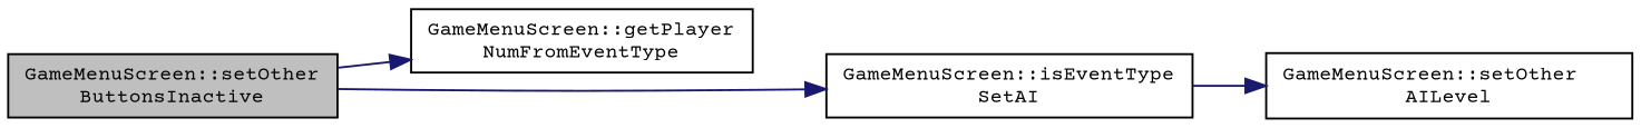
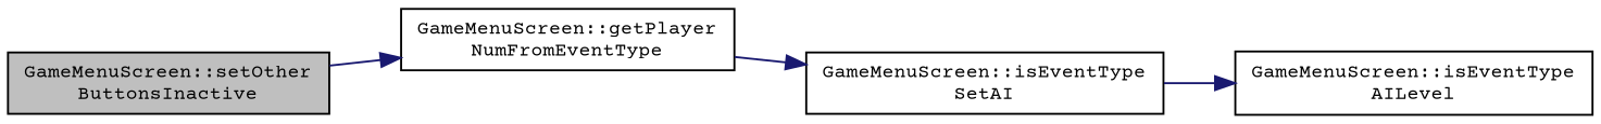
  digraph {
    fontname="Courier Prime"
    rankdir=LR
    node [color=black fillcolor=white fontname="Courier Prime" fontsize=10 shape=record style=filled]
    edge [color=midnightblue fontname="Courier Prime" fontsize=10 labelfontname=Helvetica labelfontsize=10 style=solid]
    n1 [fillcolor=grey75 fontcolor=black height=0.2 label="GameMenuScreen::setOther\lButtonsInactive" width=0.4]
    n2 [height=0.2 label="GameMenuScreen::getPlayer\lNumFromEventType" width=0.4]
    n3 [height=0.2 label="GameMenuScreen::isEventType\lSetAI" width=0.4]
-   n4 [height=0.2 label="GameMenuScreen::setOther\lAILevel" width=0.4]
+   n4 [height=0.2 label="GameMenuScreen::isEventType\lAILevel" width=0.4]
    n1 -> n2
-   n1 -> n3
+   n2 -> n3
    n3 -> n4
  }
